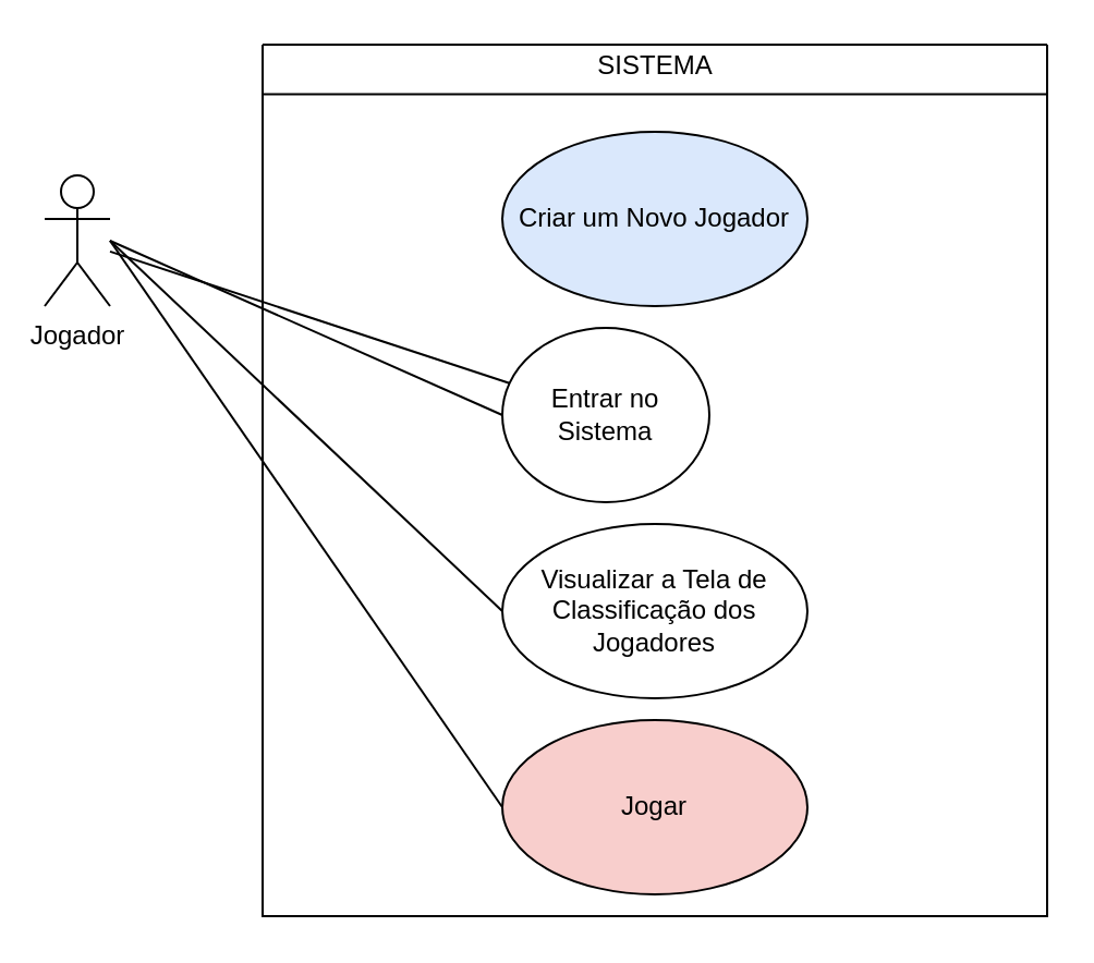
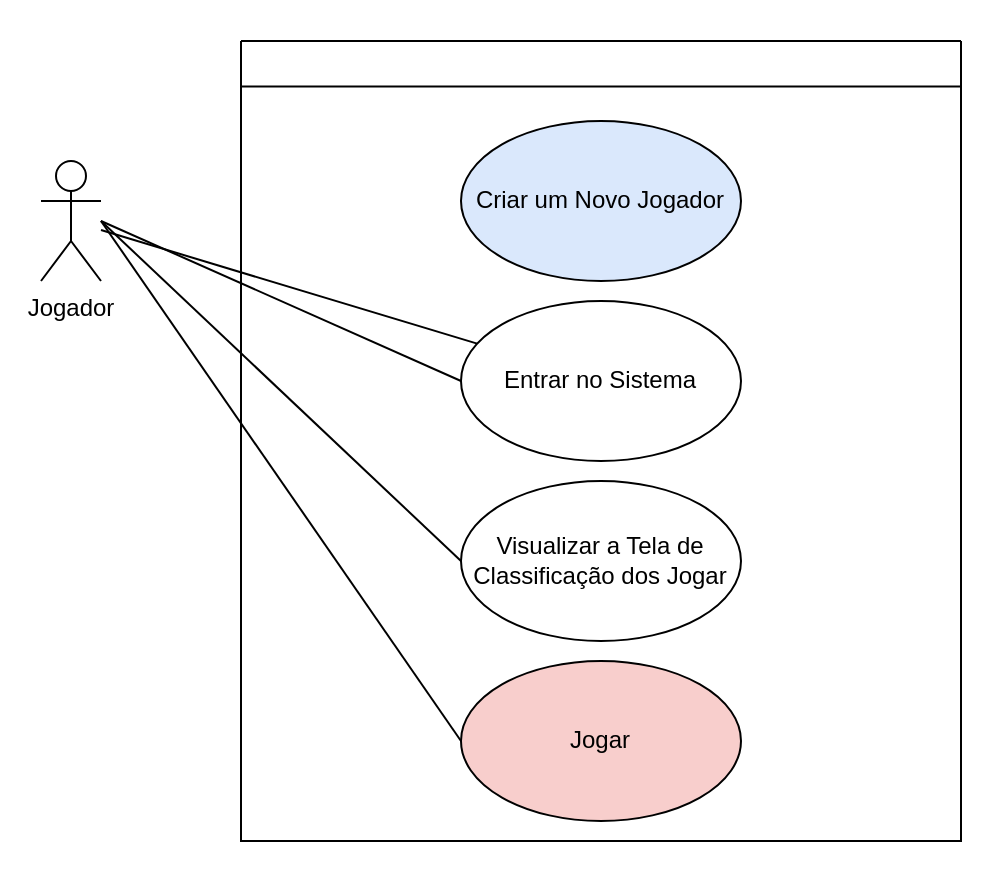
  <mxCell id="0" />
  <mxCell id="1" parent="0" />
  <mxCell id="2" value="" style="swimlane;startSize=0;" parent="1" vertex="1"><mxGeometry x="120" y="20" width="360" height="400" as="geometry" /></mxCell>
- <mxCell id="3" value="SISTEMA" style="text;html=1;align=center;verticalAlign=middle;resizable=0;points=[];autosize=1;strokeColor=none;fillColor=none;" parent="2" vertex="1"><mxGeometry x="145" width="70" height="20" as="geometry" /></mxCell>
  <mxCell id="4" value="Criar um Novo Jogador" style="ellipse;whiteSpace=wrap;html=1;fillColor=#dae8fc;" parent="2" vertex="1"><mxGeometry x="110" y="40" width="140" height="80" as="geometry" /></mxCell>
- <mxCell id="5" value="Entrar no Sistema" style="ellipse;whiteSpace=wrap;html=1;" parent="2" vertex="1"><mxGeometry x="110" y="130" width="95" height="80" as="geometry" /></mxCell>
- <mxCell id="6" value="Visualizar a Tela de Classificação dos Jogadores" style="ellipse;whiteSpace=wrap;html=1;" parent="2" vertex="1"><mxGeometry x="110" y="220" width="140" height="80" as="geometry" /></mxCell>
+ <mxCell id="5" value="Entrar no Sistema" style="ellipse;whiteSpace=wrap;html=1;" parent="2" vertex="1"><mxGeometry x="110" y="130" width="140" height="80" as="geometry" /></mxCell>
+ <mxCell id="6" value="Visualizar a Tela de Classificação dos Jogar" style="ellipse;whiteSpace=wrap;html=1;" parent="2" vertex="1"><mxGeometry x="110" y="220" width="140" height="80" as="geometry" /></mxCell>
  <mxCell id="7" value="" style="endArrow=none;html=1;rounded=0;entryX=0;entryY=0.5;entryDx=0;entryDy=0;" parent="2" target="5" edge="1"><mxGeometry width="50" height="50" relative="1" as="geometry"><mxPoint x="-70" y="90" as="sourcePoint" /><mxPoint x="66" y="140" as="targetPoint" /></mxGeometry></mxCell>
  <mxCell id="8" value="Jogar" style="ellipse;whiteSpace=wrap;html=1;fillColor=#f8cecc;" vertex="1" parent="2"><mxGeometry x="110" y="310" width="140" height="80" as="geometry" /></mxCell>
  <mxCell id="9" value="" style="endArrow=none;html=1;rounded=0;entryX=0;entryY=0.5;entryDx=0;entryDy=0;" edge="1" parent="2"><mxGeometry width="50" height="50" relative="1" as="geometry"><mxPoint x="-70" y="90" as="sourcePoint" /><mxPoint x="110" y="350" as="targetPoint" /></mxGeometry></mxCell>
  <mxCell id="10" value="Jogador" style="shape=umlActor;verticalLabelPosition=bottom;verticalAlign=top;html=1;outlineConnect=0;" parent="1" vertex="1"><mxGeometry x="20" y="80" width="30" height="60" as="geometry" /></mxCell>
  <mxCell id="11" value="" style="endArrow=none;html=1;rounded=0;" parent="1" source="10" target="5" edge="1"><mxGeometry width="50" height="50" relative="1" as="geometry"><mxPoint x="120" y="140" as="sourcePoint" /><mxPoint x="170" y="90" as="targetPoint" /></mxGeometry></mxCell>
  <mxCell id="12" value="" style="endArrow=none;html=1;rounded=0;entryX=0;entryY=0.5;entryDx=0;entryDy=0;" parent="1" target="6" edge="1"><mxGeometry width="50" height="50" relative="1" as="geometry"><mxPoint x="50" y="110" as="sourcePoint" /><mxPoint x="320" y="260" as="targetPoint" /></mxGeometry></mxCell>
  <mxCell id="13" value="" style="endArrow=none;html=1;rounded=0;entryX=1;entryY=0.057;entryDx=0;entryDy=0;entryPerimeter=0;exitX=0.001;exitY=0.057;exitDx=0;exitDy=0;exitPerimeter=0;" parent="1" source="2" target="2" edge="1"><mxGeometry width="50" height="50" relative="1" as="geometry"><mxPoint x="249" y="80" as="sourcePoint" /><mxPoint x="299" y="30" as="targetPoint" /></mxGeometry></mxCell>
